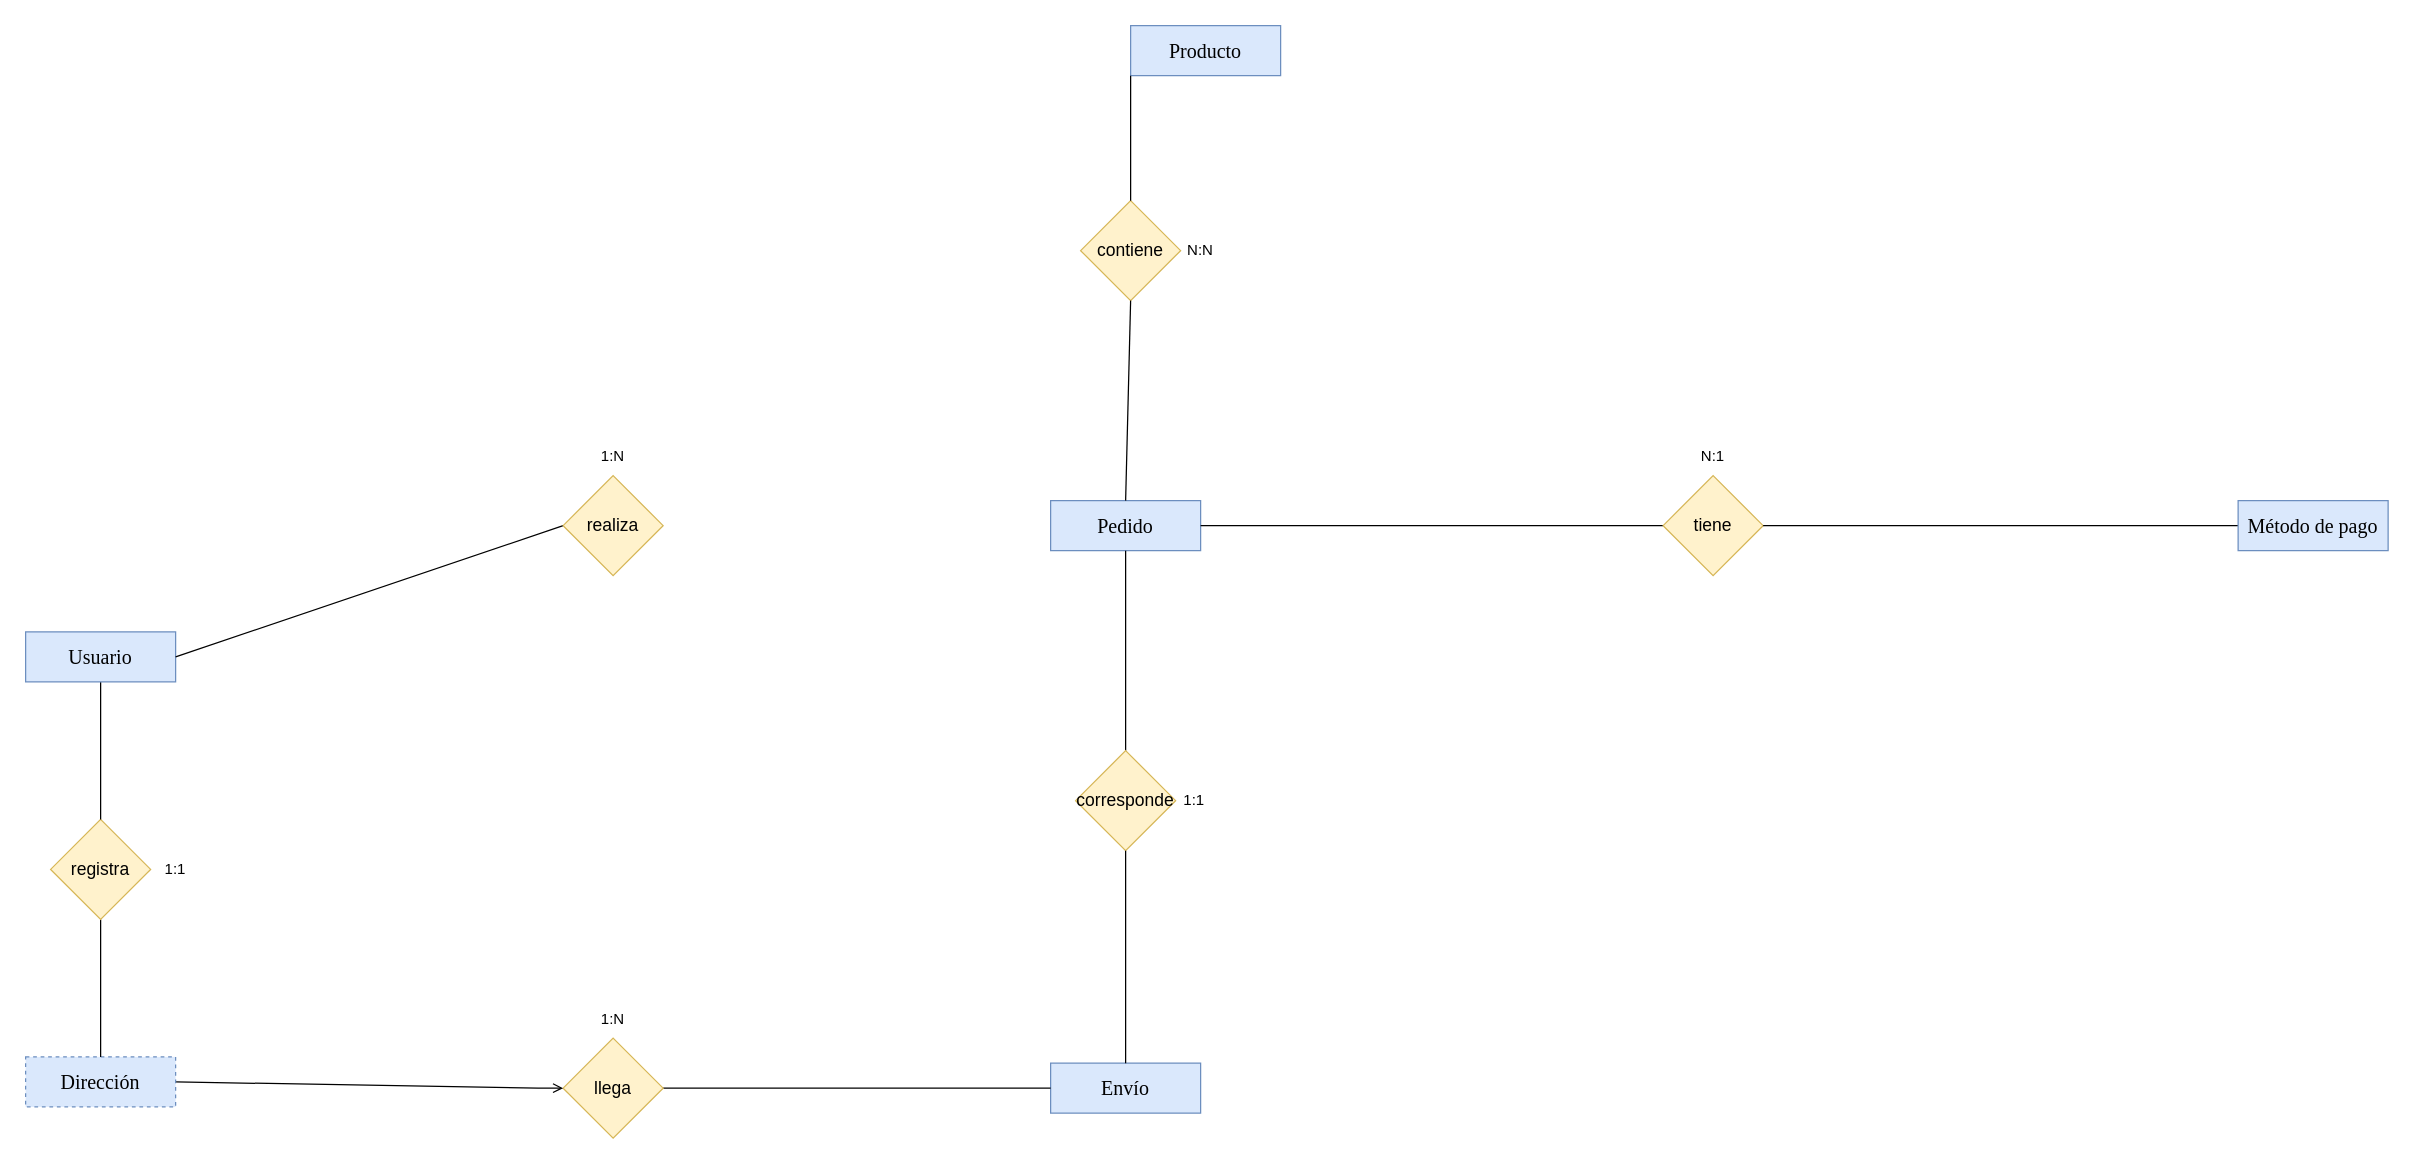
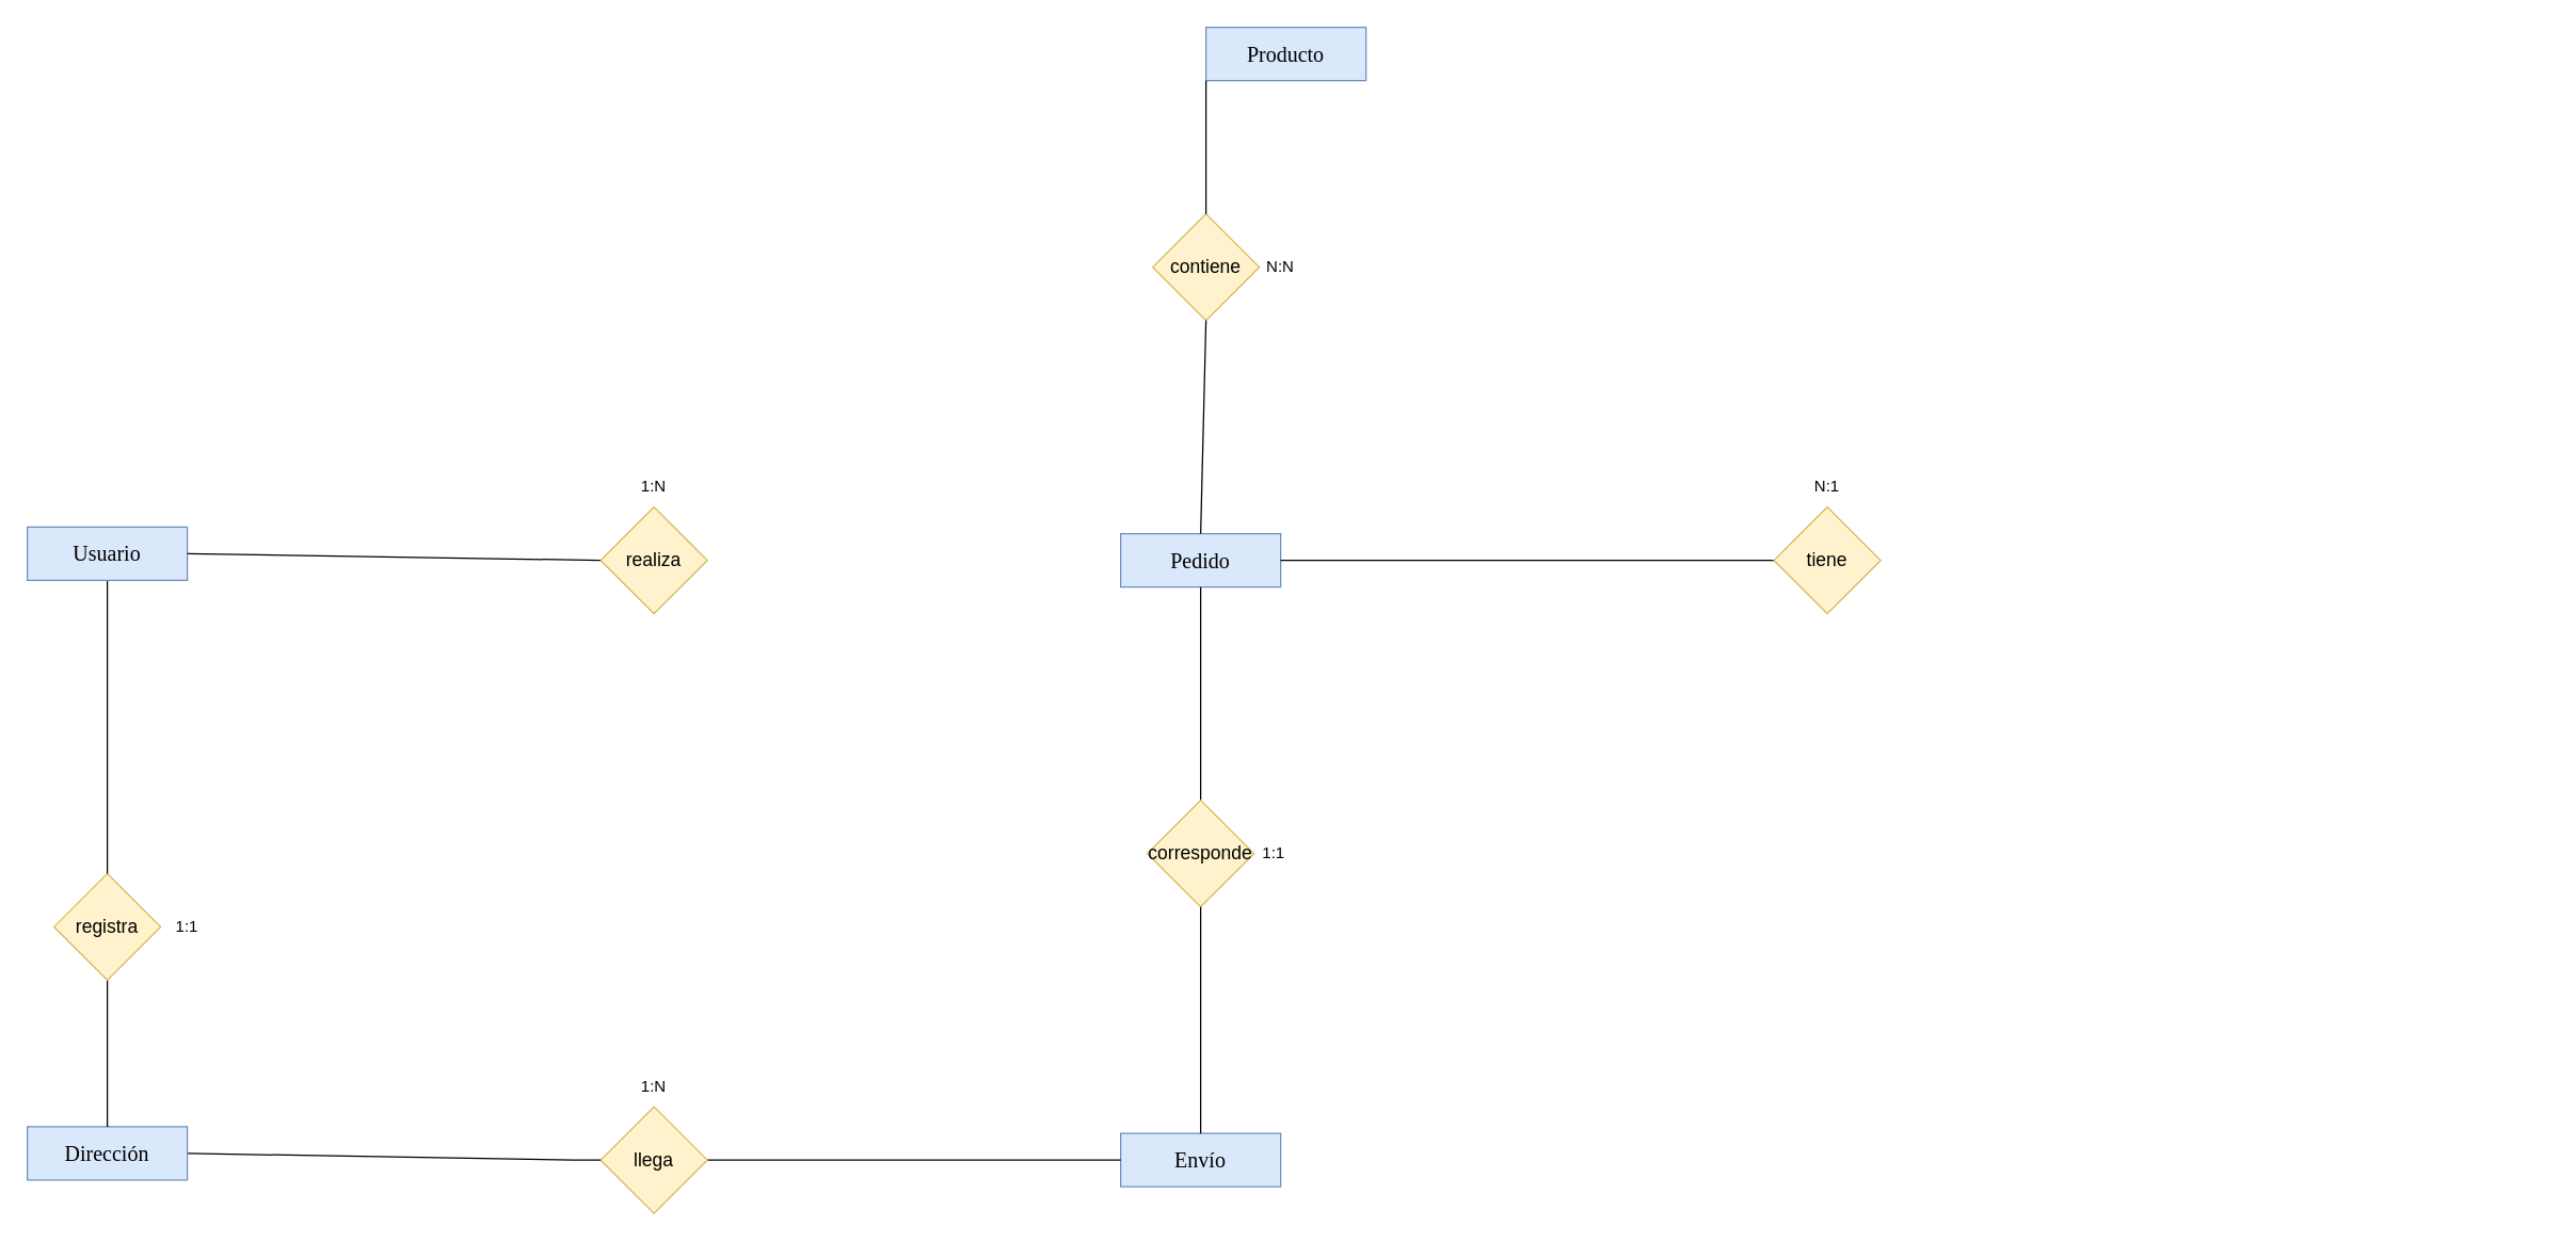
  <mxCell id="0" />
  <mxCell id="1" parent="0" />
  <mxCell id="2" value="Producto" style="rounded=0;whiteSpace=wrap;html=1;fillColor=#dae8fc;strokeColor=#6c8ebf;fontFamily=Verdana;fontSize=16;horizontal=1;" parent="1" vertex="1"><mxGeometry x="904" y="20" width="120" height="40" as="geometry" /></mxCell>
  <mxCell id="3" value="Pedido" style="rounded=0;whiteSpace=wrap;html=1;fillColor=#dae8fc;strokeColor=#6c8ebf;fontFamily=Verdana;fontSize=16;horizontal=1;" parent="1" vertex="1"><mxGeometry x="840" y="400" width="120" height="40" as="geometry" /></mxCell>
  <mxCell id="4" value="contiene" style="rhombus;whiteSpace=wrap;html=1;fillColor=#fff2cc;strokeColor=#d6b656;fontSize=14;" parent="1" vertex="1"><mxGeometry x="864" y="160" width="80" height="80" as="geometry" /></mxCell>
  <mxCell id="5" value="" style="endArrow=none;html=1;rounded=0;entryX=0.5;entryY=0;entryDx=0;entryDy=0;exitX=0;exitY=1;exitDx=0;exitDy=0;" parent="1" source="2" target="4" edge="1"><mxGeometry width="50" height="50" relative="1" as="geometry"><mxPoint x="820" y="170" as="sourcePoint" /><mxPoint x="870" y="120" as="targetPoint" /></mxGeometry></mxCell>
  <mxCell id="6" value="" style="endArrow=none;html=1;rounded=0;exitX=0.5;exitY=1;exitDx=0;exitDy=0;entryX=0.5;entryY=0;entryDx=0;entryDy=0;" parent="1" source="4" target="3" edge="1"><mxGeometry width="50" height="50" relative="1" as="geometry"><mxPoint x="874" y="320" as="sourcePoint" /><mxPoint x="890" y="370" as="targetPoint" /></mxGeometry></mxCell>
  <mxCell id="7" value="" style="endArrow=none;html=1;rounded=0;entryX=1;entryY=0.5;entryDx=0;entryDy=0;exitX=0;exitY=0.5;exitDx=0;exitDy=0;" parent="1" source="8" target="3" edge="1"><mxGeometry width="50" height="50" relative="1" as="geometry"><mxPoint x="1050" y="420" as="sourcePoint" /><mxPoint x="980" y="430" as="targetPoint" /></mxGeometry></mxCell>
  <mxCell id="8" value="tiene" style="rhombus;whiteSpace=wrap;html=1;fillColor=#fff2cc;strokeColor=#d6b656;fontSize=14;" parent="1" vertex="1"><mxGeometry x="1330" y="380" width="80" height="80" as="geometry" /></mxCell>
- <mxCell id="9" value="" style="endArrow=none;html=1;rounded=0;entryX=1;entryY=0.5;entryDx=0;entryDy=0;exitX=0;exitY=0.5;exitDx=0;exitDy=0;" parent="1" source="10" target="8" edge="1"><mxGeometry width="50" height="50" relative="1" as="geometry"><mxPoint x="1450" y="420" as="sourcePoint" /><mxPoint x="1400" y="480" as="targetPoint" /></mxGeometry></mxCell>
- <mxCell id="10" value="Método de pago" style="rounded=0;whiteSpace=wrap;html=1;fillColor=#dae8fc;strokeColor=#6c8ebf;fontFamily=Verdana;fontSize=16;horizontal=1;" parent="1" vertex="1"><mxGeometry x="1790" y="400" width="120" height="40" as="geometry" /></mxCell>
  <mxCell id="11" value="" style="endArrow=none;html=1;rounded=0;entryX=0.5;entryY=1;entryDx=0;entryDy=0;exitX=0.5;exitY=0;exitDx=0;exitDy=0;" parent="1" source="12" target="3" edge="1"><mxGeometry width="50" height="50" relative="1" as="geometry"><mxPoint x="900" y="580" as="sourcePoint" /><mxPoint x="870" y="590" as="targetPoint" /></mxGeometry></mxCell>
  <mxCell id="12" value="corresponde" style="rhombus;whiteSpace=wrap;html=1;fillColor=#fff2cc;strokeColor=#d6b656;fontSize=14;" parent="1" vertex="1"><mxGeometry x="860" y="600" width="80" height="80" as="geometry" /></mxCell>
  <mxCell id="13" value="Envío" style="rounded=0;whiteSpace=wrap;html=1;fillColor=#dae8fc;strokeColor=#6c8ebf;fontFamily=Verdana;fontSize=16;horizontal=1;" parent="1" vertex="1"><mxGeometry x="840" y="850" width="120" height="40" as="geometry" /></mxCell>
  <mxCell id="14" value="" style="endArrow=none;html=1;rounded=0;entryX=0.5;entryY=1;entryDx=0;entryDy=0;exitX=0.5;exitY=0;exitDx=0;exitDy=0;" parent="1" source="13" target="12" edge="1"><mxGeometry width="50" height="50" relative="1" as="geometry"><mxPoint x="840" y="810" as="sourcePoint" /><mxPoint x="890" y="760" as="targetPoint" /></mxGeometry></mxCell>
  <mxCell id="15" value="" style="endArrow=none;html=1;rounded=0;entryX=0;entryY=0.5;entryDx=0;entryDy=0;exitX=1;exitY=0.5;exitDx=0;exitDy=0;" parent="1" source="16" target="13" edge="1"><mxGeometry width="50" height="50" relative="1" as="geometry"><mxPoint x="620" y="870" as="sourcePoint" /><mxPoint x="750" y="860" as="targetPoint" /></mxGeometry></mxCell>
  <mxCell id="16" value="llega" style="rhombus;whiteSpace=wrap;html=1;fillColor=#fff2cc;strokeColor=#d6b656;fontSize=14;" parent="1" vertex="1"><mxGeometry x="450" y="830" width="80" height="80" as="geometry" /></mxCell>
- <mxCell id="17" value="" style="endArrow=open;html=1;rounded=0;entryX=0;entryY=0.5;entryDx=0;entryDy=0;exitX=1;exitY=0.5;exitDx=0;exitDy=0;" parent="1" source="18" target="16" edge="1"><mxGeometry width="50" height="50" relative="1" as="geometry"><mxPoint x="320" y="869.5" as="sourcePoint" /><mxPoint x="540" y="869.5" as="targetPoint" /><Array as="points"><mxPoint x="430" y="870" /></Array></mxGeometry></mxCell>
- <mxCell id="18" value="Dirección" style="rounded=0;whiteSpace=wrap;html=1;fillColor=#dae8fc;strokeColor=#6c8ebf;fontFamily=Verdana;fontSize=16;horizontal=1;dashed=1;" parent="1" vertex="1"><mxGeometry x="20" y="845" width="120" height="40" as="geometry" /></mxCell>
+ <mxCell id="17" value="" style="endArrow=none;html=1;rounded=0;entryX=0;entryY=0.5;entryDx=0;entryDy=0;exitX=1;exitY=0.5;exitDx=0;exitDy=0;" parent="1" source="18" target="16" edge="1"><mxGeometry width="50" height="50" relative="1" as="geometry"><mxPoint x="320" y="869.5" as="sourcePoint" /><mxPoint x="540" y="869.5" as="targetPoint" /><Array as="points"><mxPoint x="430" y="870" /></Array></mxGeometry></mxCell>
+ <mxCell id="18" value="Dirección" style="rounded=0;whiteSpace=wrap;html=1;fillColor=#dae8fc;strokeColor=#6c8ebf;fontFamily=Verdana;fontSize=16;horizontal=1;" parent="1" vertex="1"><mxGeometry x="20" y="845" width="120" height="40" as="geometry" /></mxCell>
  <mxCell id="19" value="" style="endArrow=none;html=1;rounded=0;exitX=0.5;exitY=0;exitDx=0;exitDy=0;entryX=0.5;entryY=1;entryDx=0;entryDy=0;" parent="1" source="18" target="20" edge="1"><mxGeometry width="50" height="50" relative="1" as="geometry"><mxPoint x="410" y="715" as="sourcePoint" /><mxPoint x="80" y="735" as="targetPoint" /></mxGeometry></mxCell>
  <mxCell id="20" value="registra" style="rhombus;whiteSpace=wrap;html=1;fillColor=#fff2cc;strokeColor=#d6b656;fontSize=14;" parent="1" vertex="1"><mxGeometry x="40" y="655" width="80" height="80" as="geometry" /></mxCell>
  <mxCell id="21" value="" style="endArrow=none;html=1;rounded=0;exitX=0.5;exitY=0;exitDx=0;exitDy=0;entryX=0.5;entryY=1;entryDx=0;entryDy=0;" parent="1" source="20" target="22" edge="1"><mxGeometry width="50" height="50" relative="1" as="geometry"><mxPoint x="79.5" y="655" as="sourcePoint" /><mxPoint x="190" y="695" as="targetPoint" /></mxGeometry></mxCell>
- <mxCell id="22" value="Usuario" style="rounded=0;whiteSpace=wrap;html=1;fillColor=#dae8fc;strokeColor=#6c8ebf;fontFamily=Verdana;fontSize=16;horizontal=1;" parent="1" vertex="1"><mxGeometry x="20" y="505" width="120" height="40" as="geometry" /></mxCell>
+ <mxCell id="22" value="Usuario" style="rounded=0;whiteSpace=wrap;html=1;fillColor=#dae8fc;strokeColor=#6c8ebf;fontFamily=Verdana;fontSize=16;horizontal=1;" parent="1" vertex="1"><mxGeometry x="20" y="395" width="120" height="40" as="geometry" /></mxCell>
  <mxCell id="23" value="" style="endArrow=none;html=1;rounded=0;exitX=1;exitY=0.5;exitDx=0;exitDy=0;entryX=0;entryY=0.5;entryDx=0;entryDy=0;" parent="1" source="22" target="24" edge="1"><mxGeometry width="50" height="50" relative="1" as="geometry"><mxPoint x="570" y="570" as="sourcePoint" /><mxPoint x="440" y="420" as="targetPoint" /></mxGeometry></mxCell>
  <mxCell id="24" value="realiza" style="rhombus;whiteSpace=wrap;html=1;fillColor=#fff2cc;strokeColor=#d6b656;fontSize=14;" parent="1" vertex="1"><mxGeometry x="450" y="380" width="80" height="80" as="geometry" /></mxCell>
  <mxCell id="25" value="1:N" style="text;html=1;align=center;verticalAlign=middle;whiteSpace=wrap;rounded=0;" parent="1" vertex="1"><mxGeometry x="460" y="350" width="60" height="30" as="geometry" /></mxCell>
  <mxCell id="26" value="1:1" style="text;html=1;align=center;verticalAlign=middle;whiteSpace=wrap;rounded=0;" parent="1" vertex="1"><mxGeometry x="110" y="680" width="60" height="30" as="geometry" /></mxCell>
  <mxCell id="27" value="N:N" style="text;html=1;align=center;verticalAlign=middle;whiteSpace=wrap;rounded=0;" parent="1" vertex="1"><mxGeometry x="930" y="185" width="60" height="30" as="geometry" /></mxCell>
  <mxCell id="28" value="N:1" style="text;html=1;align=center;verticalAlign=middle;whiteSpace=wrap;rounded=0;" parent="1" vertex="1"><mxGeometry x="1340" y="350" width="60" height="30" as="geometry" /></mxCell>
  <mxCell id="29" value="1:1" style="text;html=1;align=center;verticalAlign=middle;whiteSpace=wrap;rounded=0;" parent="1" vertex="1"><mxGeometry x="925" y="625" width="60" height="30" as="geometry" /></mxCell>
  <mxCell id="30" value="1:N" style="text;html=1;align=center;verticalAlign=middle;whiteSpace=wrap;rounded=0;" parent="1" vertex="1"><mxGeometry x="460" y="800" width="60" height="30" as="geometry" /></mxCell>
